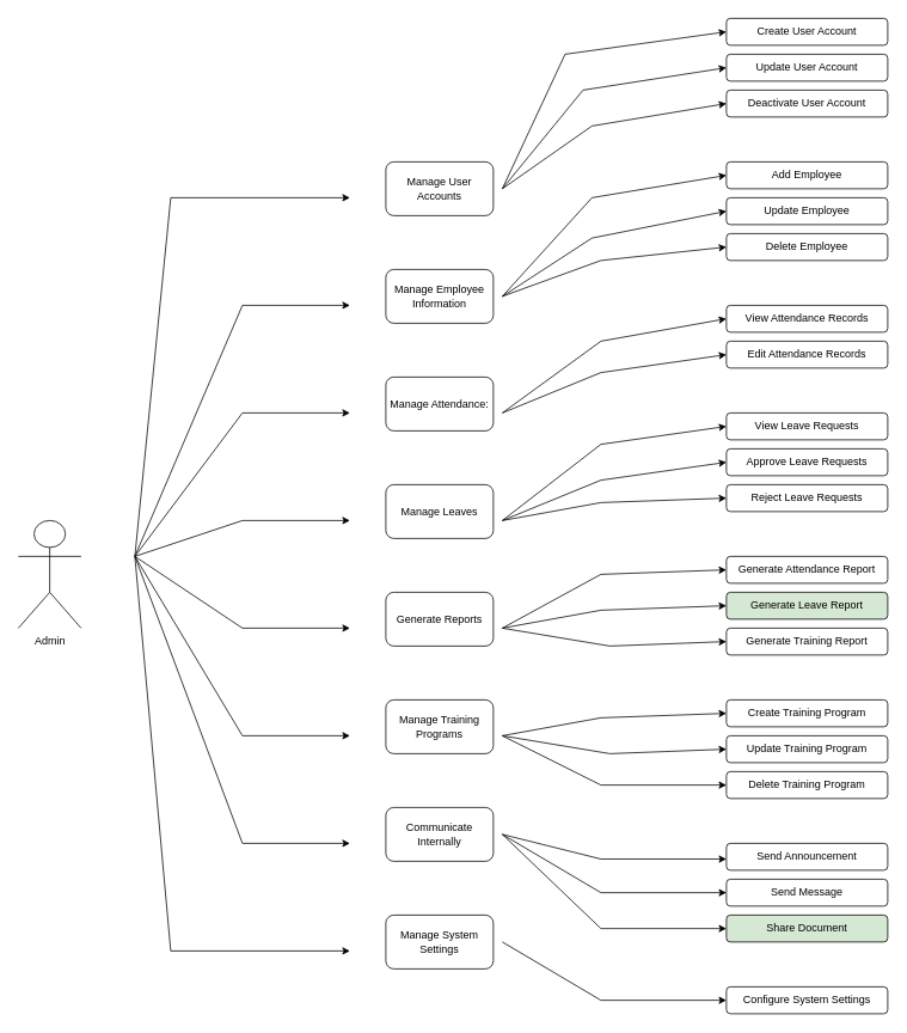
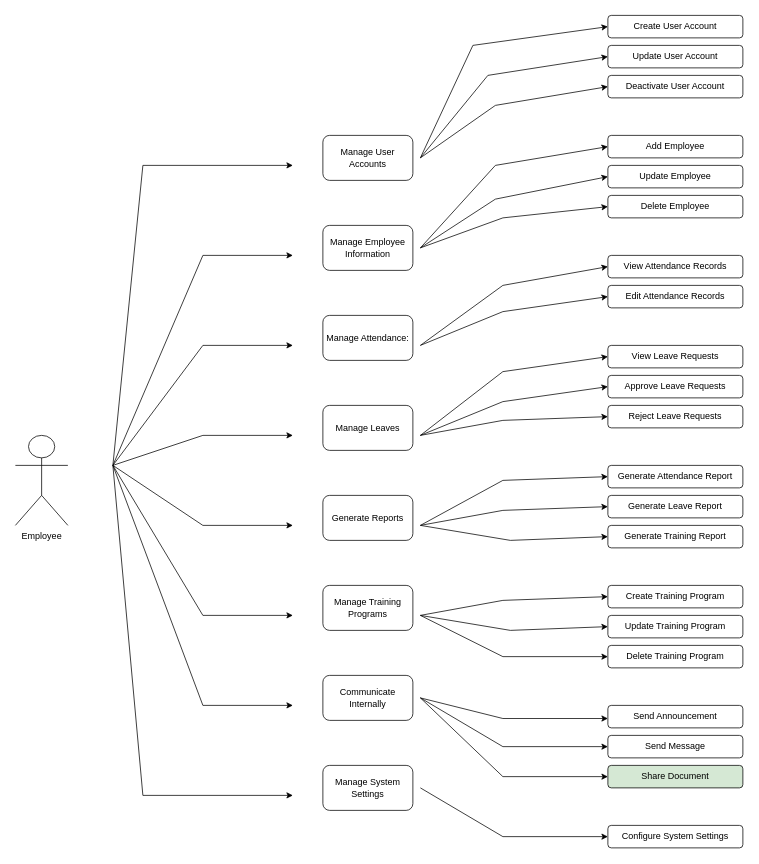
  <mxCell id="0" />
  <mxCell id="1" parent="0" />
- <mxCell id="2" value="Admin" style="shape=umlActor;verticalLabelPosition=bottom;verticalAlign=top;html=1;outlineConnect=0;" vertex="1" parent="1"><mxGeometry x="20" y="580" width="70" height="120" as="geometry" /></mxCell>
+ <mxCell id="2" value="Employee" style="shape=umlActor;verticalLabelPosition=bottom;verticalAlign=top;html=1;outlineConnect=0;" vertex="1" parent="1"><mxGeometry x="20" y="580" width="70" height="120" as="geometry" /></mxCell>
  <mxCell id="3" value="Manage User Accounts" style="rounded=1;whiteSpace=wrap;html=1;" vertex="1" parent="1"><mxGeometry x="430" y="180" width="120" height="60" as="geometry" /></mxCell>
  <mxCell id="4" value="Manage Employee Information" style="rounded=1;whiteSpace=wrap;html=1;" vertex="1" parent="1"><mxGeometry x="430" y="300" width="120" height="60" as="geometry" /></mxCell>
  <mxCell id="5" value="Manage Leaves" style="rounded=1;whiteSpace=wrap;html=1;" vertex="1" parent="1"><mxGeometry x="430" y="540" width="120" height="60" as="geometry" /></mxCell>
  <mxCell id="6" value="Generate Reports" style="rounded=1;whiteSpace=wrap;html=1;" vertex="1" parent="1"><mxGeometry x="430" y="660" width="120" height="60" as="geometry" /></mxCell>
  <mxCell id="7" value="Manage Training Programs" style="rounded=1;whiteSpace=wrap;html=1;" vertex="1" parent="1"><mxGeometry x="430" y="780" width="120" height="60" as="geometry" /></mxCell>
  <mxCell id="8" value="Communicate Internally" style="rounded=1;whiteSpace=wrap;html=1;" vertex="1" parent="1"><mxGeometry x="430" y="900" width="120" height="60" as="geometry" /></mxCell>
  <mxCell id="9" value="Manage System Settings" style="rounded=1;whiteSpace=wrap;html=1;" vertex="1" parent="1"><mxGeometry x="430" y="1020" width="120" height="60" as="geometry" /></mxCell>
  <mxCell id="10" value="" style="endArrow=classic;html=1;rounded=0;" edge="1" parent="1"><mxGeometry width="50" height="50" relative="1" as="geometry"><mxPoint x="150" y="620" as="sourcePoint" /><mxPoint x="390" y="340" as="targetPoint" /><Array as="points"><mxPoint x="270" y="340" /></Array></mxGeometry></mxCell>
  <mxCell id="11" value="" style="endArrow=classic;html=1;rounded=0;" edge="1" parent="1"><mxGeometry width="50" height="50" relative="1" as="geometry"><mxPoint x="150" y="620" as="sourcePoint" /><mxPoint x="390" y="460" as="targetPoint" /><Array as="points"><mxPoint x="270" y="460" /></Array></mxGeometry></mxCell>
  <mxCell id="12" value="" style="endArrow=classic;html=1;rounded=0;" edge="1" parent="1"><mxGeometry width="50" height="50" relative="1" as="geometry"><mxPoint x="150" y="620" as="sourcePoint" /><mxPoint x="390" y="580" as="targetPoint" /><Array as="points"><mxPoint x="270" y="580" /></Array></mxGeometry></mxCell>
  <mxCell id="13" value="" style="endArrow=classic;html=1;rounded=0;" edge="1" parent="1"><mxGeometry width="50" height="50" relative="1" as="geometry"><mxPoint x="150" y="620" as="sourcePoint" /><mxPoint x="390" y="220" as="targetPoint" /><Array as="points"><mxPoint x="190" y="220" /></Array></mxGeometry></mxCell>
  <mxCell id="14" value="" style="endArrow=classic;html=1;rounded=0;" edge="1" parent="1"><mxGeometry width="50" height="50" relative="1" as="geometry"><mxPoint x="150" y="620" as="sourcePoint" /><mxPoint x="390" y="700" as="targetPoint" /><Array as="points"><mxPoint x="270" y="700" /></Array></mxGeometry></mxCell>
  <mxCell id="15" value="" style="endArrow=classic;html=1;rounded=0;" edge="1" parent="1"><mxGeometry width="50" height="50" relative="1" as="geometry"><mxPoint x="150" y="620" as="sourcePoint" /><mxPoint x="390" y="820" as="targetPoint" /><Array as="points"><mxPoint x="270" y="820" /></Array></mxGeometry></mxCell>
  <mxCell id="16" value="" style="endArrow=classic;html=1;rounded=0;" edge="1" parent="1"><mxGeometry width="50" height="50" relative="1" as="geometry"><mxPoint x="150" y="620" as="sourcePoint" /><mxPoint x="390" y="940" as="targetPoint" /><Array as="points"><mxPoint x="270" y="940" /></Array></mxGeometry></mxCell>
  <mxCell id="17" value="Update User Account" style="rounded=1;whiteSpace=wrap;html=1;" vertex="1" parent="1"><mxGeometry x="810" y="60" width="180" height="30" as="geometry" /></mxCell>
  <mxCell id="18" value="Update Employee" style="rounded=1;whiteSpace=wrap;html=1;" vertex="1" parent="1"><mxGeometry x="810" y="220" width="180" height="30" as="geometry" /></mxCell>
  <mxCell id="19" value="Delete Employee" style="rounded=1;whiteSpace=wrap;html=1;" vertex="1" parent="1"><mxGeometry x="810" y="260" width="180" height="30" as="geometry" /></mxCell>
  <mxCell id="20" value="Create Training Program" style="rounded=1;whiteSpace=wrap;html=1;" vertex="1" parent="1"><mxGeometry x="810" y="780" width="180" height="30" as="geometry" /></mxCell>
  <mxCell id="21" value="Add Employee" style="rounded=1;whiteSpace=wrap;html=1;" vertex="1" parent="1"><mxGeometry x="810" y="180" width="180" height="30" as="geometry" /></mxCell>
  <mxCell id="22" value="View Leave Requests" style="rounded=1;whiteSpace=wrap;html=1;" vertex="1" parent="1"><mxGeometry x="810" y="460" width="180" height="30" as="geometry" /></mxCell>
  <mxCell id="23" value="Deactivate User Account" style="rounded=1;whiteSpace=wrap;html=1;" vertex="1" parent="1"><mxGeometry x="810" y="100" width="180" height="30" as="geometry" /></mxCell>
  <mxCell id="24" value="View Attendance Records" style="rounded=1;whiteSpace=wrap;html=1;" vertex="1" parent="1"><mxGeometry x="810" y="340" width="180" height="30" as="geometry" /></mxCell>
  <mxCell id="25" value="Edit Attendance Records" style="rounded=1;whiteSpace=wrap;html=1;" vertex="1" parent="1"><mxGeometry x="810" y="380" width="180" height="30" as="geometry" /></mxCell>
  <mxCell id="26" value="Approve Leave Requests" style="rounded=1;whiteSpace=wrap;html=1;" vertex="1" parent="1"><mxGeometry x="810" y="500" width="180" height="30" as="geometry" /></mxCell>
  <mxCell id="27" value="Reject Leave Requests" style="rounded=1;whiteSpace=wrap;html=1;" vertex="1" parent="1"><mxGeometry x="810" y="540" width="180" height="30" as="geometry" /></mxCell>
  <mxCell id="28" value="Generate Attendance Report" style="rounded=1;whiteSpace=wrap;html=1;" vertex="1" parent="1"><mxGeometry x="810" y="620" width="180" height="30" as="geometry" /></mxCell>
- <mxCell id="29" value="Generate Leave Report" style="rounded=1;whiteSpace=wrap;html=1;fillColor=#d5e8d4;" vertex="1" parent="1"><mxGeometry x="810" y="660" width="180" height="30" as="geometry" /></mxCell>
+ <mxCell id="29" value="Generate Leave Report" style="rounded=1;whiteSpace=wrap;html=1;" vertex="1" parent="1"><mxGeometry x="810" y="660" width="180" height="30" as="geometry" /></mxCell>
  <mxCell id="30" value="Generate Training Report" style="rounded=1;whiteSpace=wrap;html=1;" vertex="1" parent="1"><mxGeometry x="810" y="700" width="180" height="30" as="geometry" /></mxCell>
  <mxCell id="31" value="Update Training Program" style="rounded=1;whiteSpace=wrap;html=1;" vertex="1" parent="1"><mxGeometry x="810" y="820" width="180" height="30" as="geometry" /></mxCell>
  <mxCell id="32" value="Delete Training Program" style="rounded=1;whiteSpace=wrap;html=1;" vertex="1" parent="1"><mxGeometry x="810" y="860" width="180" height="30" as="geometry" /></mxCell>
  <mxCell id="33" value="Send Announcement" style="rounded=1;whiteSpace=wrap;html=1;" vertex="1" parent="1"><mxGeometry x="810" y="940" width="180" height="30" as="geometry" /></mxCell>
  <mxCell id="34" value="Send Message" style="rounded=1;whiteSpace=wrap;html=1;" vertex="1" parent="1"><mxGeometry x="810" y="980" width="180" height="30" as="geometry" /></mxCell>
  <mxCell id="35" value="Share Document" style="rounded=1;whiteSpace=wrap;html=1;fillColor=#d5e8d4;" vertex="1" parent="1"><mxGeometry x="810" y="1020" width="180" height="30" as="geometry" /></mxCell>
  <mxCell id="36" value="Create User Account" style="rounded=1;whiteSpace=wrap;html=1;" vertex="1" parent="1"><mxGeometry x="810" width="180" height="30" as="geometry" y="20" /></mxCell>
  <mxCell id="37" value="Configure System Settings" style="rounded=1;whiteSpace=wrap;html=1;" vertex="1" parent="1"><mxGeometry x="810" y="1100" width="180" height="30" as="geometry" /></mxCell>
  <mxCell id="38" value="" style="endArrow=classic;html=1;rounded=0;entryX=0;entryY=0.5;entryDx=0;entryDy=0;" edge="1" parent="1" target="36"><mxGeometry width="50" height="50" relative="1" as="geometry"><mxPoint x="560" y="210" as="sourcePoint" /><mxPoint x="810" y="610" as="targetPoint" /><Array as="points"><mxPoint x="630" y="60" /></Array></mxGeometry></mxCell>
  <mxCell id="39" value="" style="endArrow=classic;html=1;rounded=0;entryX=0;entryY=0.5;entryDx=0;entryDy=0;" edge="1" parent="1" target="17"><mxGeometry width="50" height="50" relative="1" as="geometry"><mxPoint x="560" y="210" as="sourcePoint" /><mxPoint x="820" y="38" as="targetPoint" /><Array as="points"><mxPoint x="650" y="100" /></Array></mxGeometry></mxCell>
  <mxCell id="40" value="" style="endArrow=classic;html=1;rounded=0;entryX=0;entryY=0.5;entryDx=0;entryDy=0;" edge="1" parent="1" target="23"><mxGeometry width="50" height="50" relative="1" as="geometry"><mxPoint x="560" y="210" as="sourcePoint" /><mxPoint x="830" y="48" as="targetPoint" /><Array as="points"><mxPoint x="660" y="140" /></Array></mxGeometry></mxCell>
  <mxCell id="41" value="" style="endArrow=classic;html=1;rounded=0;entryX=0;entryY=0.5;entryDx=0;entryDy=0;" edge="1" parent="1" target="18"><mxGeometry width="50" height="50" relative="1" as="geometry"><mxPoint x="560" y="330" as="sourcePoint" /><mxPoint x="810" y="240" as="targetPoint" /><Array as="points"><mxPoint x="660" y="265" /></Array></mxGeometry></mxCell>
  <mxCell id="42" value="" style="endArrow=classic;html=1;rounded=0;entryX=0;entryY=0.5;entryDx=0;entryDy=0;" edge="1" parent="1"><mxGeometry width="50" height="50" relative="1" as="geometry"><mxPoint x="560" y="330" as="sourcePoint" /><mxPoint x="810" y="195" as="targetPoint" /><Array as="points"><mxPoint x="660" y="220" /></Array></mxGeometry></mxCell>
  <mxCell id="43" value="" style="endArrow=classic;html=1;rounded=0;entryX=0;entryY=0.5;entryDx=0;entryDy=0;" edge="1" parent="1" target="19"><mxGeometry width="50" height="50" relative="1" as="geometry"><mxPoint x="560" y="330" as="sourcePoint" /><mxPoint x="830" y="260" as="targetPoint" /><Array as="points"><mxPoint x="670" y="290" /></Array></mxGeometry></mxCell>
  <mxCell id="44" value="" style="endArrow=classic;html=1;rounded=0;entryX=0;entryY=0.5;entryDx=0;entryDy=0;" edge="1" parent="1" target="25"><mxGeometry width="50" height="50" relative="1" as="geometry"><mxPoint x="560" y="460" as="sourcePoint" /><mxPoint x="810" y="400" as="targetPoint" /><Array as="points"><mxPoint x="670" y="415" /></Array></mxGeometry></mxCell>
  <mxCell id="45" value="" style="endArrow=classic;html=1;rounded=0;entryX=0;entryY=0.5;entryDx=0;entryDy=0;" edge="1" parent="1" target="24"><mxGeometry width="50" height="50" relative="1" as="geometry"><mxPoint x="560" y="460" as="sourcePoint" /><mxPoint x="810" y="350" as="targetPoint" /><Array as="points"><mxPoint x="670" y="380" /></Array></mxGeometry></mxCell>
  <mxCell id="46" value="" style="endArrow=classic;html=1;rounded=0;entryX=0;entryY=0.5;entryDx=0;entryDy=0;" edge="1" parent="1"><mxGeometry width="50" height="50" relative="1" as="geometry"><mxPoint x="560" y="580" as="sourcePoint" /><mxPoint x="810" y="515" as="targetPoint" /><Array as="points"><mxPoint x="670" y="535" /></Array></mxGeometry></mxCell>
  <mxCell id="47" value="" style="endArrow=classic;html=1;rounded=0;entryX=0;entryY=0.5;entryDx=0;entryDy=0;" edge="1" parent="1"><mxGeometry width="50" height="50" relative="1" as="geometry"><mxPoint x="560" y="580" as="sourcePoint" /><mxPoint x="810" y="555" as="targetPoint" /><Array as="points"><mxPoint x="670" y="560" /></Array></mxGeometry></mxCell>
  <mxCell id="48" value="" style="endArrow=classic;html=1;rounded=0;entryX=0;entryY=0.5;entryDx=0;entryDy=0;" edge="1" parent="1"><mxGeometry width="50" height="50" relative="1" as="geometry"><mxPoint x="560" y="580" as="sourcePoint" /><mxPoint x="810" y="475" as="targetPoint" /><Array as="points"><mxPoint x="670" y="495" /></Array></mxGeometry></mxCell>
  <mxCell id="49" value="" style="endArrow=classic;html=1;rounded=0;entryX=0;entryY=0.5;entryDx=0;entryDy=0;" edge="1" parent="1"><mxGeometry width="50" height="50" relative="1" as="geometry"><mxPoint x="560" y="700" as="sourcePoint" /><mxPoint x="810" y="675" as="targetPoint" /><Array as="points"><mxPoint x="670" y="680" /></Array></mxGeometry></mxCell>
  <mxCell id="50" value="" style="endArrow=classic;html=1;rounded=0;entryX=0;entryY=0.5;entryDx=0;entryDy=0;" edge="1" parent="1"><mxGeometry width="50" height="50" relative="1" as="geometry"><mxPoint x="560" y="700" as="sourcePoint" /><mxPoint x="810" y="635" as="targetPoint" /><Array as="points"><mxPoint x="670" y="640" /></Array></mxGeometry></mxCell>
  <mxCell id="51" value="" style="endArrow=classic;html=1;rounded=0;entryX=0;entryY=0.5;entryDx=0;entryDy=0;" edge="1" parent="1" target="30"><mxGeometry width="50" height="50" relative="1" as="geometry"><mxPoint x="560" y="700" as="sourcePoint" /><mxPoint x="820" y="685" as="targetPoint" /><Array as="points"><mxPoint x="680" y="720" /></Array></mxGeometry></mxCell>
  <mxCell id="52" value="Manage Attendance:" style="rounded=1;whiteSpace=wrap;html=1;" vertex="1" parent="1"><mxGeometry x="430" y="420" width="120" height="60" as="geometry" /></mxCell>
  <mxCell id="53" value="" style="endArrow=classic;html=1;rounded=0;" edge="1" parent="1"><mxGeometry width="50" height="50" relative="1" as="geometry"><mxPoint x="150" y="620" as="sourcePoint" /><mxPoint x="390" y="1060" as="targetPoint" /><Array as="points"><mxPoint x="190" y="1060" /></Array></mxGeometry></mxCell>
  <mxCell id="54" value="" style="endArrow=classic;html=1;rounded=0;entryX=0;entryY=0.5;entryDx=0;entryDy=0;" edge="1" parent="1"><mxGeometry width="50" height="50" relative="1" as="geometry"><mxPoint x="560" y="820" as="sourcePoint" /><mxPoint x="810" y="795" as="targetPoint" /><Array as="points"><mxPoint x="670" y="800" /></Array></mxGeometry></mxCell>
  <mxCell id="55" value="" style="endArrow=classic;html=1;rounded=0;entryX=0;entryY=0.5;entryDx=0;entryDy=0;" edge="1" parent="1"><mxGeometry width="50" height="50" relative="1" as="geometry"><mxPoint x="560" y="820" as="sourcePoint" /><mxPoint x="810" y="835" as="targetPoint" /><Array as="points"><mxPoint x="680" y="840" /></Array></mxGeometry></mxCell>
  <mxCell id="56" value="" style="endArrow=classic;html=1;rounded=0;entryX=0;entryY=0.5;entryDx=0;entryDy=0;" edge="1" parent="1" target="32"><mxGeometry width="50" height="50" relative="1" as="geometry"><mxPoint x="560" y="820" as="sourcePoint" /><mxPoint x="820" y="845" as="targetPoint" /><Array as="points"><mxPoint x="670" y="875" /></Array></mxGeometry></mxCell>
  <mxCell id="57" value="" style="endArrow=classic;html=1;rounded=0;entryX=0;entryY=0.5;entryDx=0;entryDy=0;" edge="1" parent="1"><mxGeometry width="50" height="50" relative="1" as="geometry"><mxPoint x="560" y="930" as="sourcePoint" /><mxPoint x="810" y="957.5" as="targetPoint" /><Array as="points"><mxPoint x="670" y="957.5" /></Array></mxGeometry></mxCell>
  <mxCell id="58" value="" style="endArrow=classic;html=1;rounded=0;entryX=0;entryY=0.5;entryDx=0;entryDy=0;" edge="1" parent="1"><mxGeometry width="50" height="50" relative="1" as="geometry"><mxPoint x="560" y="930" as="sourcePoint" /><mxPoint x="810" y="995" as="targetPoint" /><Array as="points"><mxPoint x="670" y="995" /></Array></mxGeometry></mxCell>
  <mxCell id="59" value="" style="endArrow=classic;html=1;rounded=0;entryX=0;entryY=0.5;entryDx=0;entryDy=0;" edge="1" parent="1"><mxGeometry width="50" height="50" relative="1" as="geometry"><mxPoint x="560" y="930" as="sourcePoint" /><mxPoint x="810" y="1035" as="targetPoint" /><Array as="points"><mxPoint x="670" y="1035" /></Array></mxGeometry></mxCell>
  <mxCell id="60" value="" style="endArrow=classic;html=1;rounded=0;entryX=0;entryY=0.5;entryDx=0;entryDy=0;" edge="1" parent="1"><mxGeometry width="50" height="50" relative="1" as="geometry"><mxPoint x="560" y="1050" as="sourcePoint" /><mxPoint x="810" y="1115" as="targetPoint" /><Array as="points"><mxPoint x="670" y="1115" /></Array></mxGeometry></mxCell>
